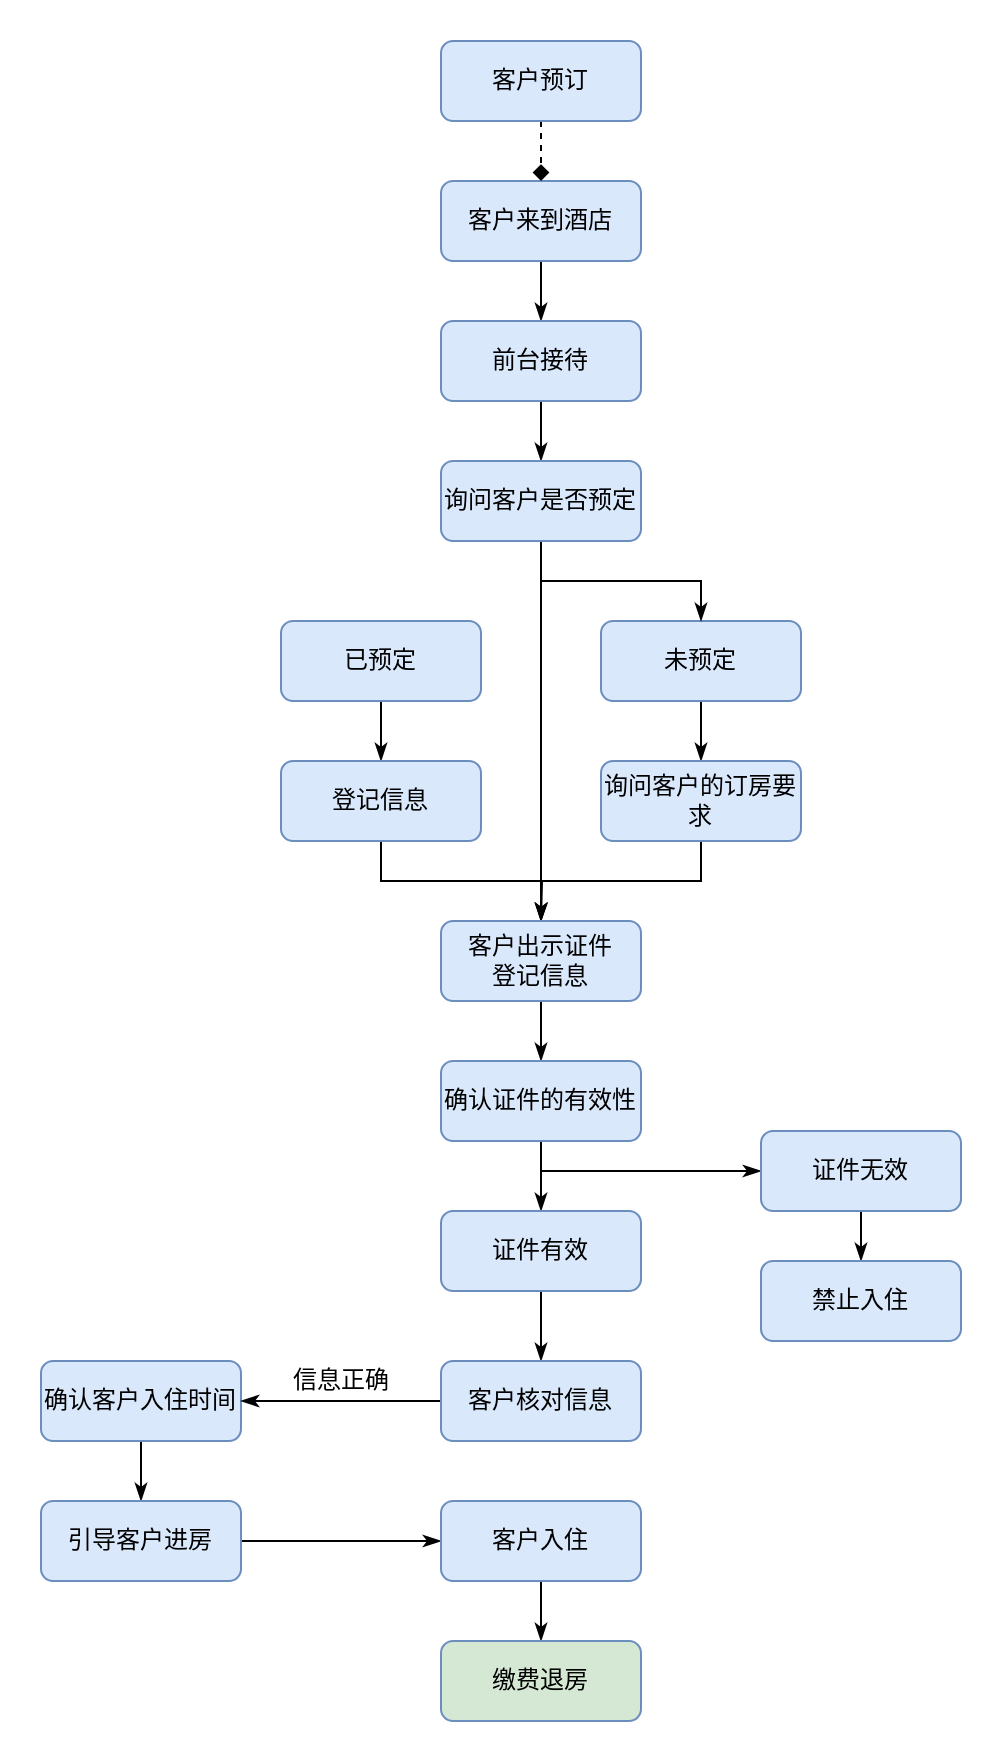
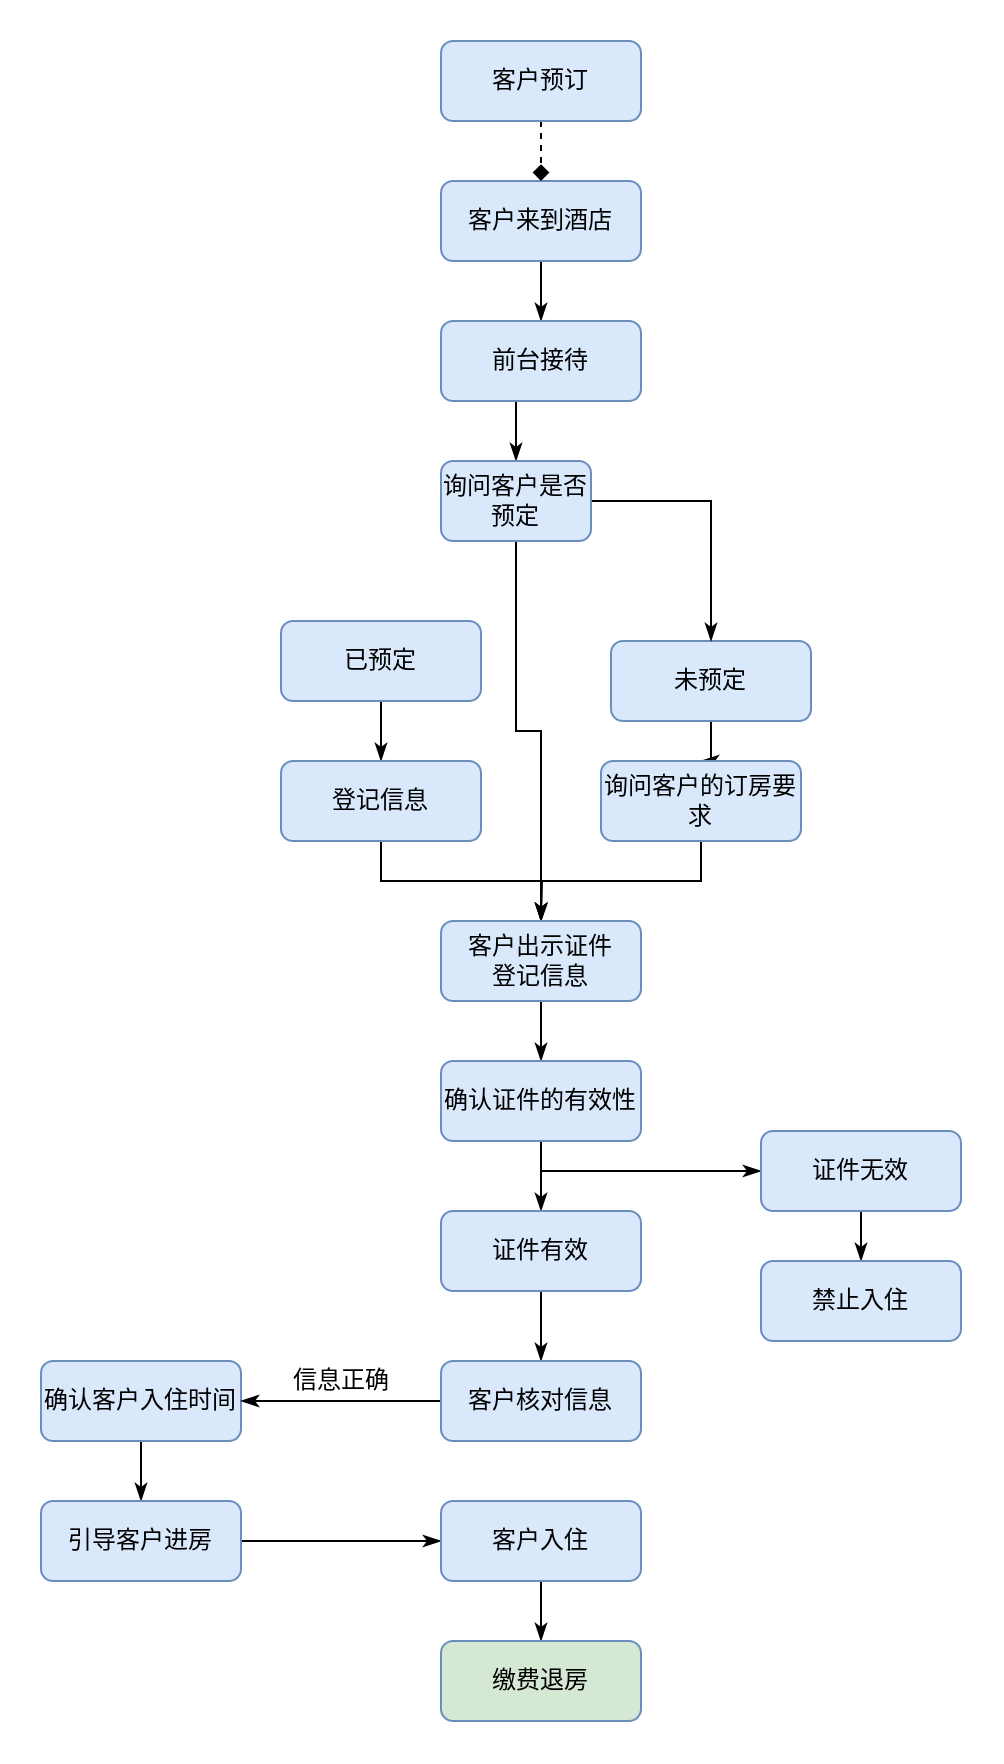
  <mxCell id="0" />
  <mxCell id="1" parent="0" />
  <mxCell id="2" style="edgeStyle=orthogonalEdgeStyle;rounded=0;orthogonalLoop=1;jettySize=auto;html=1;exitX=0.5;exitY=1;exitDx=0;exitDy=0;startArrow=none;startFill=0;endArrow=classicThin;endFill=1;" parent="1" source="3" target="16" edge="1"><mxGeometry relative="1" as="geometry" /></mxCell>
- <mxCell id="3" value="&lt;font style=&quot;vertical-align: inherit&quot;&gt;&lt;font style=&quot;vertical-align: inherit&quot;&gt;&lt;font style=&quot;vertical-align: inherit&quot;&gt;&lt;font style=&quot;vertical-align: inherit&quot;&gt;未预定&lt;/font&gt;&lt;/font&gt;&lt;/font&gt;&lt;/font&gt;" style="rounded=1;whiteSpace=wrap;html=1;fontSize=12;glass=0;strokeWidth=1;shadow=0;fillColor=#dae8fc;strokeColor=#6c8ebf;" parent="1" vertex="1"><mxGeometry x="300" y="310" width="100" height="40" as="geometry" /></mxCell>
+ <mxCell id="3" value="&lt;font style=&quot;vertical-align: inherit&quot;&gt;&lt;font style=&quot;vertical-align: inherit&quot;&gt;&lt;font style=&quot;vertical-align: inherit&quot;&gt;&lt;font style=&quot;vertical-align: inherit&quot;&gt;未预定&lt;/font&gt;&lt;/font&gt;&lt;/font&gt;&lt;/font&gt;" style="rounded=1;whiteSpace=wrap;html=1;fontSize=12;glass=0;strokeWidth=1;shadow=0;fillColor=#dae8fc;strokeColor=#6c8ebf;" parent="1" vertex="1"><mxGeometry x="305" y="320" width="100" height="40" as="geometry" /></mxCell>
  <mxCell id="4" style="edgeStyle=orthogonalEdgeStyle;rounded=0;orthogonalLoop=1;jettySize=auto;html=1;exitX=0.5;exitY=1;exitDx=0;exitDy=0;entryX=0.5;entryY=0;entryDx=0;entryDy=0;startArrow=none;startFill=0;endArrow=classicThin;endFill=1;" parent="1" source="5" target="14" edge="1"><mxGeometry relative="1" as="geometry" /></mxCell>
  <mxCell id="5" value="&lt;font style=&quot;vertical-align: inherit&quot;&gt;&lt;font style=&quot;vertical-align: inherit&quot;&gt;&lt;font style=&quot;vertical-align: inherit&quot;&gt;&lt;font style=&quot;vertical-align: inherit&quot;&gt;&lt;font style=&quot;vertical-align: inherit&quot;&gt;&lt;font style=&quot;vertical-align: inherit&quot;&gt;已预定&lt;/font&gt;&lt;/font&gt;&lt;/font&gt;&lt;/font&gt;&lt;/font&gt;&lt;/font&gt;" style="rounded=1;whiteSpace=wrap;html=1;fontSize=12;glass=0;strokeWidth=1;shadow=0;fillColor=#dae8fc;strokeColor=#6c8ebf;" parent="1" vertex="1"><mxGeometry x="140" y="310" width="100" height="40" as="geometry" /></mxCell>
  <mxCell id="6" style="edgeStyle=orthogonalEdgeStyle;rounded=0;orthogonalLoop=1;jettySize=auto;html=1;exitX=0.5;exitY=1;exitDx=0;exitDy=0;entryX=0.5;entryY=0;entryDx=0;entryDy=0;startArrow=none;startFill=0;endArrow=classicThin;endFill=1;" parent="1" source="7" target="9" edge="1"><mxGeometry relative="1" as="geometry" /></mxCell>
  <mxCell id="7" value="&lt;font style=&quot;vertical-align: inherit&quot;&gt;&lt;font style=&quot;vertical-align: inherit&quot;&gt;客户来到酒店&lt;/font&gt;&lt;/font&gt;" style="rounded=1;whiteSpace=wrap;html=1;fontSize=12;glass=0;strokeWidth=1;shadow=0;fillColor=#dae8fc;strokeColor=#6c8ebf;" parent="1" vertex="1"><mxGeometry x="220" y="90" width="100" height="40" as="geometry" /></mxCell>
  <mxCell id="8" style="edgeStyle=orthogonalEdgeStyle;rounded=0;orthogonalLoop=1;jettySize=auto;html=1;exitX=0.5;exitY=1;exitDx=0;exitDy=0;entryX=0.5;entryY=0;entryDx=0;entryDy=0;startArrow=none;startFill=0;endArrow=classicThin;endFill=1;" parent="1" source="9" target="12" edge="1"><mxGeometry relative="1" as="geometry" /></mxCell>
  <mxCell id="9" value="&lt;font style=&quot;vertical-align: inherit&quot;&gt;&lt;font style=&quot;vertical-align: inherit&quot;&gt;&lt;font style=&quot;vertical-align: inherit&quot;&gt;&lt;font style=&quot;vertical-align: inherit&quot;&gt;前台接待&lt;/font&gt;&lt;/font&gt;&lt;/font&gt;&lt;/font&gt;" style="rounded=1;whiteSpace=wrap;html=1;fontSize=12;glass=0;strokeWidth=1;shadow=0;fillColor=#dae8fc;strokeColor=#6c8ebf;" parent="1" vertex="1"><mxGeometry x="220" y="160" width="100" height="40" as="geometry" /></mxCell>
  <mxCell id="10" style="edgeStyle=orthogonalEdgeStyle;rounded=0;orthogonalLoop=1;jettySize=auto;html=1;exitX=0.5;exitY=1;exitDx=0;exitDy=0;startArrow=none;startFill=0;endArrow=classicThin;endFill=1;" parent="1" source="12" target="18" edge="1"><mxGeometry relative="1" as="geometry" /></mxCell>
  <mxCell id="11" style="edgeStyle=orthogonalEdgeStyle;rounded=0;orthogonalLoop=1;jettySize=auto;html=1;entryX=0.5;entryY=0;entryDx=0;entryDy=0;startArrow=none;startFill=0;endArrow=classicThin;endFill=1;" parent="1" source="12" target="3" edge="1"><mxGeometry relative="1" as="geometry" /></mxCell>
- <mxCell id="12" value="&lt;font style=&quot;vertical-align: inherit&quot;&gt;&lt;font style=&quot;vertical-align: inherit&quot;&gt;&lt;font style=&quot;vertical-align: inherit&quot;&gt;&lt;font style=&quot;vertical-align: inherit&quot;&gt;询问客户是否预定&lt;/font&gt;&lt;/font&gt;&lt;/font&gt;&lt;/font&gt;" style="rounded=1;whiteSpace=wrap;html=1;fontSize=12;glass=0;strokeWidth=1;shadow=0;fillColor=#dae8fc;strokeColor=#6c8ebf;" parent="1" vertex="1"><mxGeometry x="220" y="230" width="100" height="40" as="geometry" /></mxCell>
+ <mxCell id="12" value="&lt;font style=&quot;vertical-align: inherit&quot;&gt;&lt;font style=&quot;vertical-align: inherit&quot;&gt;&lt;font style=&quot;vertical-align: inherit&quot;&gt;&lt;font style=&quot;vertical-align: inherit&quot;&gt;询问客户是否预定&lt;/font&gt;&lt;/font&gt;&lt;/font&gt;&lt;/font&gt;" style="rounded=1;whiteSpace=wrap;html=1;fontSize=12;glass=0;strokeWidth=1;shadow=0;fillColor=#dae8fc;strokeColor=#6c8ebf;" parent="1" vertex="1"><mxGeometry x="220" y="230" width="75" height="40" as="geometry" /></mxCell>
  <mxCell id="13" style="edgeStyle=orthogonalEdgeStyle;rounded=0;orthogonalLoop=1;jettySize=auto;html=1;exitX=0.5;exitY=1;exitDx=0;exitDy=0;entryX=0.5;entryY=0;entryDx=0;entryDy=0;startArrow=none;startFill=0;endArrow=classicThin;endFill=1;" parent="1" source="14" target="18" edge="1"><mxGeometry relative="1" as="geometry" /></mxCell>
  <mxCell id="14" value="&lt;font style=&quot;vertical-align: inherit&quot;&gt;&lt;font style=&quot;vertical-align: inherit&quot;&gt;登记信息&lt;/font&gt;&lt;/font&gt;" style="rounded=1;whiteSpace=wrap;html=1;fontSize=12;glass=0;strokeWidth=1;shadow=0;fillColor=#dae8fc;strokeColor=#6c8ebf;" parent="1" vertex="1"><mxGeometry x="140" y="380" width="100" height="40" as="geometry" /></mxCell>
  <mxCell id="15" style="edgeStyle=orthogonalEdgeStyle;rounded=0;orthogonalLoop=1;jettySize=auto;html=1;exitX=0.5;exitY=1;exitDx=0;exitDy=0;startArrow=none;startFill=0;endArrow=classicThin;endFill=1;" parent="1" source="16" edge="1"><mxGeometry relative="1" as="geometry"><mxPoint x="270" y="460" as="targetPoint" /></mxGeometry></mxCell>
  <mxCell id="16" value="&lt;font style=&quot;vertical-align: inherit&quot;&gt;&lt;font style=&quot;vertical-align: inherit&quot;&gt;&lt;font style=&quot;vertical-align: inherit&quot;&gt;&lt;font style=&quot;vertical-align: inherit&quot;&gt;询问客户的订房要求&lt;/font&gt;&lt;/font&gt;&lt;/font&gt;&lt;/font&gt;" style="rounded=1;whiteSpace=wrap;html=1;fontSize=12;glass=0;strokeWidth=1;shadow=0;fillColor=#dae8fc;strokeColor=#6c8ebf;" parent="1" vertex="1"><mxGeometry x="300" y="380" width="100" height="40" as="geometry" /></mxCell>
  <mxCell id="17" style="edgeStyle=orthogonalEdgeStyle;rounded=0;orthogonalLoop=1;jettySize=auto;html=1;exitX=0.5;exitY=1;exitDx=0;exitDy=0;entryX=0.5;entryY=0;entryDx=0;entryDy=0;startArrow=none;startFill=0;endArrow=classicThin;endFill=1;" parent="1" source="18" target="21" edge="1"><mxGeometry relative="1" as="geometry" /></mxCell>
  <mxCell id="18" value="&lt;font style=&quot;vertical-align: inherit&quot;&gt;&lt;font style=&quot;vertical-align: inherit&quot;&gt;客户出示证件&lt;br&gt;登记信息&lt;br&gt;&lt;/font&gt;&lt;/font&gt;" style="rounded=1;whiteSpace=wrap;html=1;fontSize=12;glass=0;strokeWidth=1;shadow=0;fillColor=#dae8fc;strokeColor=#6c8ebf;" parent="1" vertex="1"><mxGeometry x="220" y="460" width="100" height="40" as="geometry" /></mxCell>
  <mxCell id="19" style="rounded=0;orthogonalLoop=1;jettySize=auto;html=1;exitX=0.5;exitY=1;exitDx=0;exitDy=0;entryX=0.5;entryY=0;entryDx=0;entryDy=0;startArrow=none;startFill=0;endArrow=classicThin;endFill=1;elbow=vertical;edgeStyle=elbowEdgeStyle;" parent="1" source="21" target="23" edge="1"><mxGeometry relative="1" as="geometry" /></mxCell>
  <mxCell id="20" style="edgeStyle=elbowEdgeStyle;rounded=0;orthogonalLoop=1;jettySize=auto;html=1;exitX=0.5;exitY=1;exitDx=0;exitDy=0;entryX=0;entryY=0.5;entryDx=0;entryDy=0;startArrow=none;startFill=0;endArrow=classicThin;endFill=1;" parent="1" source="21" target="25" edge="1"><mxGeometry relative="1" as="geometry"><Array as="points"><mxPoint x="270" y="580" /></Array></mxGeometry></mxCell>
  <mxCell id="21" value="&lt;font style=&quot;vertical-align: inherit&quot;&gt;&lt;font style=&quot;vertical-align: inherit&quot;&gt;&lt;font style=&quot;vertical-align: inherit&quot;&gt;&lt;font style=&quot;vertical-align: inherit&quot;&gt;确认证件的有效性&lt;/font&gt;&lt;/font&gt;&lt;/font&gt;&lt;/font&gt;" style="rounded=1;whiteSpace=wrap;html=1;fontSize=12;glass=0;strokeWidth=1;shadow=0;fillColor=#dae8fc;strokeColor=#6c8ebf;" parent="1" vertex="1"><mxGeometry x="220" y="530" width="100" height="40" as="geometry" /></mxCell>
  <mxCell id="22" style="edgeStyle=elbowEdgeStyle;rounded=0;orthogonalLoop=1;jettySize=auto;html=1;exitX=0.5;exitY=1;exitDx=0;exitDy=0;entryX=0.5;entryY=0;entryDx=0;entryDy=0;startArrow=none;startFill=0;endArrow=classicThin;endFill=1;" parent="1" source="23" edge="1"><mxGeometry relative="1" as="geometry"><mxPoint x="270" y="680" as="targetPoint" /></mxGeometry></mxCell>
  <mxCell id="23" value="&lt;font style=&quot;vertical-align: inherit&quot;&gt;&lt;font style=&quot;vertical-align: inherit&quot;&gt;证件有效&lt;/font&gt;&lt;/font&gt;" style="rounded=1;whiteSpace=wrap;html=1;fontSize=12;glass=0;strokeWidth=1;shadow=0;fillColor=#dae8fc;strokeColor=#6c8ebf;" parent="1" vertex="1"><mxGeometry x="220" y="605" width="100" height="40" as="geometry" /></mxCell>
  <mxCell id="24" style="edgeStyle=elbowEdgeStyle;rounded=0;orthogonalLoop=1;jettySize=auto;html=1;exitX=0.5;exitY=1;exitDx=0;exitDy=0;entryX=0.5;entryY=0;entryDx=0;entryDy=0;startArrow=none;startFill=0;endArrow=classicThin;endFill=1;" parent="1" source="25" target="26" edge="1"><mxGeometry relative="1" as="geometry" /></mxCell>
  <mxCell id="25" value="&lt;font style=&quot;vertical-align: inherit&quot;&gt;&lt;font style=&quot;vertical-align: inherit&quot;&gt;证件无效&lt;/font&gt;&lt;/font&gt;" style="rounded=1;whiteSpace=wrap;html=1;fontSize=12;glass=0;strokeWidth=1;shadow=0;fillColor=#dae8fc;strokeColor=#6c8ebf;" parent="1" vertex="1"><mxGeometry x="380" y="565" width="100" height="40" as="geometry" /></mxCell>
  <mxCell id="26" value="&lt;font style=&quot;vertical-align: inherit&quot;&gt;&lt;font style=&quot;vertical-align: inherit&quot;&gt;禁止入住&lt;/font&gt;&lt;/font&gt;" style="rounded=1;whiteSpace=wrap;html=1;fontSize=12;glass=0;strokeWidth=1;shadow=0;fillColor=#dae8fc;strokeColor=#6c8ebf;" parent="1" vertex="1"><mxGeometry x="380" y="630" width="100" height="40" as="geometry" /></mxCell>
  <mxCell id="27" style="edgeStyle=elbowEdgeStyle;rounded=0;orthogonalLoop=1;jettySize=auto;html=1;exitX=0.5;exitY=1;exitDx=0;exitDy=0;entryX=0.5;entryY=0;entryDx=0;entryDy=0;startArrow=none;startFill=0;endArrow=classicThin;endFill=1;" parent="1" source="28" target="32" edge="1"><mxGeometry relative="1" as="geometry" /></mxCell>
  <mxCell id="28" value="确认客户入住时间" style="rounded=1;whiteSpace=wrap;html=1;fontSize=12;glass=0;strokeWidth=1;shadow=0;fillColor=#dae8fc;strokeColor=#6c8ebf;" parent="1" vertex="1"><mxGeometry x="20" y="680" width="100" height="40" as="geometry" /></mxCell>
  <mxCell id="29" style="edgeStyle=elbowEdgeStyle;rounded=0;orthogonalLoop=1;jettySize=auto;html=1;exitX=0;exitY=0.5;exitDx=0;exitDy=0;entryX=1;entryY=0.5;entryDx=0;entryDy=0;startArrow=none;startFill=0;endArrow=classicThin;endFill=1;" parent="1" source="30" target="28" edge="1"><mxGeometry relative="1" as="geometry" /></mxCell>
  <mxCell id="30" value="&lt;font style=&quot;vertical-align: inherit&quot;&gt;&lt;font style=&quot;vertical-align: inherit&quot;&gt;&lt;font style=&quot;vertical-align: inherit&quot;&gt;&lt;font style=&quot;vertical-align: inherit&quot;&gt;客户核对信息&lt;/font&gt;&lt;/font&gt;&lt;/font&gt;&lt;/font&gt;" style="rounded=1;whiteSpace=wrap;html=1;fontSize=12;glass=0;strokeWidth=1;shadow=0;fillColor=#dae8fc;strokeColor=#6c8ebf;" parent="1" vertex="1"><mxGeometry x="220" y="680" width="100" height="40" as="geometry" /></mxCell>
  <mxCell id="31" style="edgeStyle=elbowEdgeStyle;rounded=0;orthogonalLoop=1;jettySize=auto;html=1;exitX=1;exitY=0.5;exitDx=0;exitDy=0;entryX=0;entryY=0.5;entryDx=0;entryDy=0;startArrow=none;startFill=0;endArrow=classicThin;endFill=1;" parent="1" source="32" target="35" edge="1"><mxGeometry relative="1" as="geometry" /></mxCell>
  <mxCell id="32" value="&lt;font style=&quot;vertical-align: inherit&quot;&gt;&lt;font style=&quot;vertical-align: inherit&quot;&gt;引导客户进房&lt;/font&gt;&lt;/font&gt;" style="rounded=1;whiteSpace=wrap;html=1;fontSize=12;glass=0;strokeWidth=1;shadow=0;fillColor=#dae8fc;strokeColor=#6c8ebf;" parent="1" vertex="1"><mxGeometry x="20" y="750" width="100" height="40" as="geometry" /></mxCell>
  <mxCell id="33" value="&lt;font style=&quot;vertical-align: inherit&quot;&gt;&lt;font style=&quot;vertical-align: inherit&quot;&gt;信息正确&lt;/font&gt;&lt;/font&gt;" style="text;html=1;align=center;verticalAlign=middle;resizable=0;points=[];autosize=1;strokeColor=none;" parent="1" vertex="1"><mxGeometry x="140" y="680" width="60" height="20" as="geometry" /></mxCell>
  <mxCell id="34" style="edgeStyle=elbowEdgeStyle;rounded=0;orthogonalLoop=1;jettySize=auto;html=1;exitX=0.5;exitY=1;exitDx=0;exitDy=0;entryX=0.5;entryY=0;entryDx=0;entryDy=0;startArrow=none;startFill=0;endArrow=classicThin;endFill=1;" parent="1" source="35" target="36" edge="1"><mxGeometry relative="1" as="geometry" /></mxCell>
  <mxCell id="35" value="&lt;font style=&quot;vertical-align: inherit&quot;&gt;&lt;font style=&quot;vertical-align: inherit&quot;&gt;&lt;font style=&quot;vertical-align: inherit&quot;&gt;&lt;font style=&quot;vertical-align: inherit&quot;&gt;&lt;font style=&quot;vertical-align: inherit&quot;&gt;&lt;font style=&quot;vertical-align: inherit&quot;&gt;客户入住&lt;/font&gt;&lt;/font&gt;&lt;/font&gt;&lt;/font&gt;&lt;/font&gt;&lt;/font&gt;" style="rounded=1;whiteSpace=wrap;html=1;fontSize=12;glass=0;strokeWidth=1;shadow=0;fillColor=#dae8fc;strokeColor=#6c8ebf;" parent="1" vertex="1"><mxGeometry x="220" y="750" width="100" height="40" as="geometry" /></mxCell>
  <mxCell id="36" value="&lt;font style=&quot;vertical-align: inherit&quot;&gt;&lt;font style=&quot;vertical-align: inherit&quot;&gt;缴费退房&lt;/font&gt;&lt;/font&gt;" style="rounded=1;whiteSpace=wrap;html=1;fontSize=12;glass=0;strokeWidth=1;shadow=0;fillColor=#d5e8d4;strokeColor=#6c8ebf;" parent="1" vertex="1"><mxGeometry x="220" y="820" width="100" height="40" as="geometry" /></mxCell>
  <mxCell id="37" style="edgeStyle=orthogonalEdgeStyle;rounded=0;orthogonalLoop=1;jettySize=auto;html=1;exitX=0.5;exitY=1;exitDx=0;exitDy=0;entryX=0.5;entryY=0;entryDx=0;entryDy=0;dashed=1;endArrow=diamond;" parent="1" source="38" target="7" edge="1"><mxGeometry relative="1" as="geometry" /></mxCell>
  <mxCell id="38" value="&lt;font style=&quot;vertical-align: inherit&quot;&gt;&lt;font style=&quot;vertical-align: inherit&quot;&gt;&lt;font style=&quot;vertical-align: inherit&quot;&gt;&lt;font style=&quot;vertical-align: inherit&quot;&gt;客户预订&lt;/font&gt;&lt;/font&gt;&lt;/font&gt;&lt;/font&gt;" style="rounded=1;whiteSpace=wrap;html=1;fontSize=12;glass=0;strokeWidth=1;shadow=0;fillColor=#dae8fc;strokeColor=#6c8ebf;" parent="1" vertex="1"><mxGeometry x="220" y="20" width="100" height="40" as="geometry" /></mxCell>
